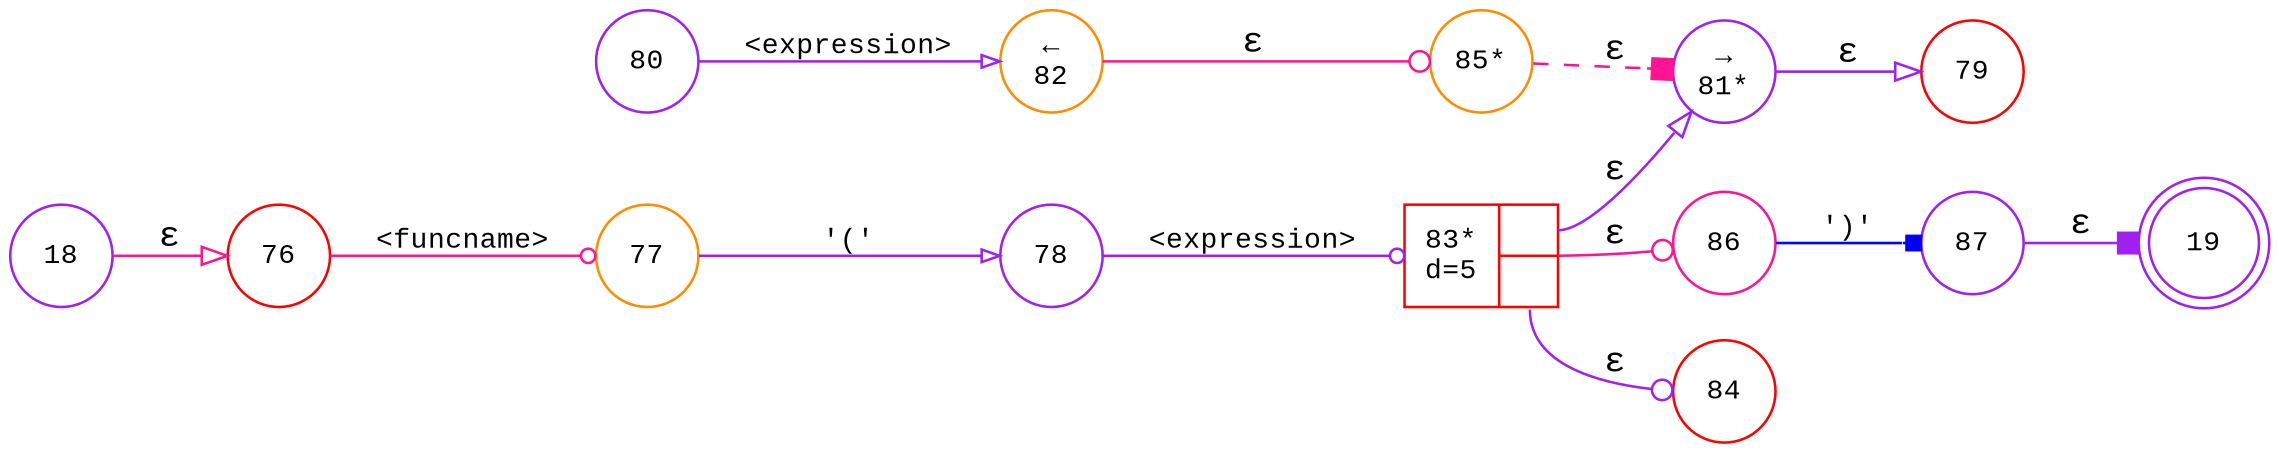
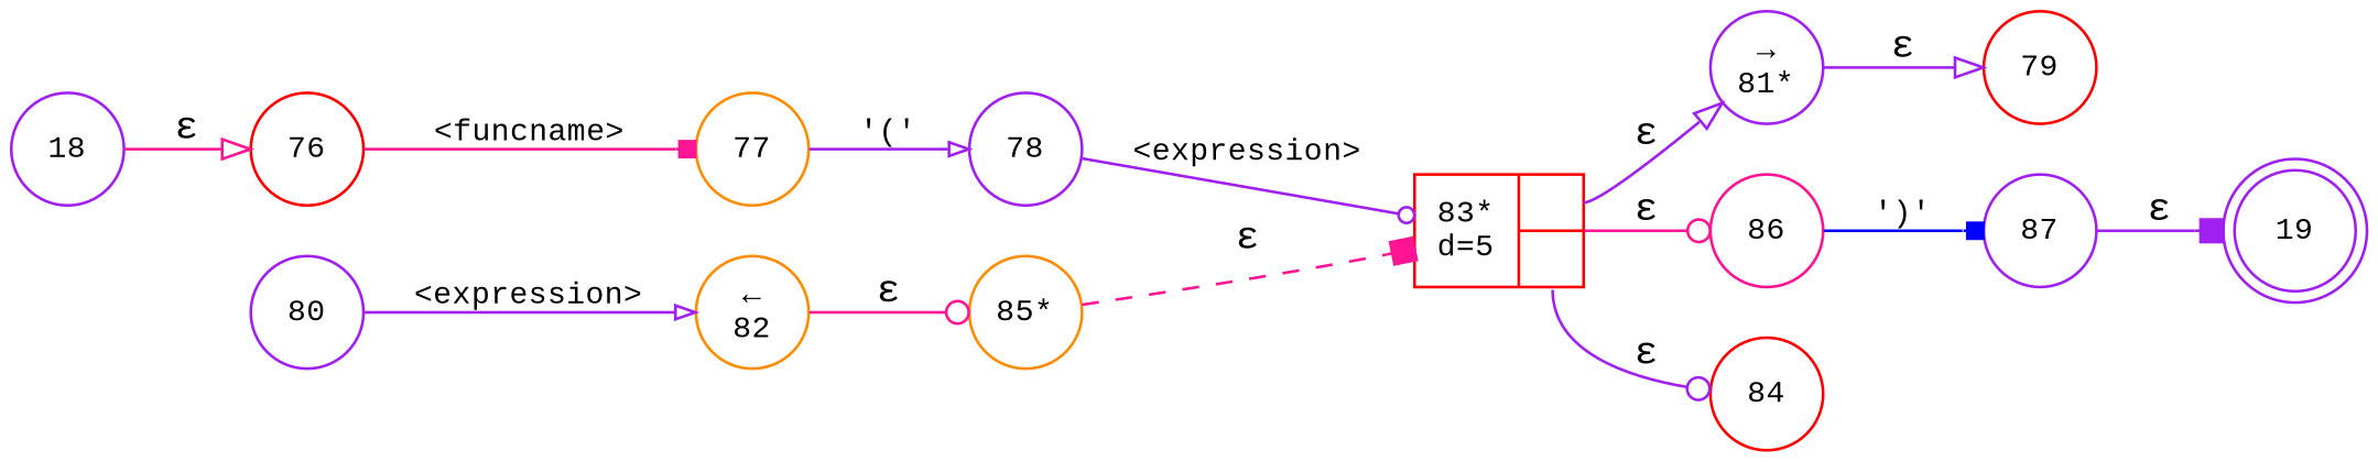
  digraph {
    fontname="Liberation Mono"
    rankdir=LR
    node [color=purple fixedsize=true fontname="Liberation Mono" fontsize=11 shape=circle peripheries=1]
    edge [arrowhead=odot color=purple fontname="Liberation Mono"]
    n1 [label=19 shape=doublecircle width=.6 peripheries=""]
    n2 [color=red label=76 width=.55]
    n3 [color=darkorange label=77 width=.55]
    n4 [label=78 width=.55]
    n5 [color=red fixedsize=false label="{83*\nd=5|{<p0>|<p1>}}" shape=record]
    n6 [label="&rarr;\n81*" width=.55]
    n7 [color=red label=84 width=.55]
    n8 [color=deeppink label=86 width=.55]
    n9 [color=red label=79 width=.55]
    n10 [label=80 width=.55]
    n11 [color=darkorange label="&larr;\n82" width=.55]
    n12 [color=darkorange label="85*" width=.55]
    n13 [label=18 width=.55]
    n14 [label=87 width=.55]
-   n2 -> n3 [arrowsize=.7 color=deeppink fontsize=11 label="<funcname>"]
+   n2 -> n3 [arrowhead=box arrowsize=.7 color=deeppink fontsize=11 label="<funcname>"]
    n3 -> n4 [arrowhead=onormal arrowsize=.7 fontsize=11 label="'('"]
    n4 -> n5 [arrowsize=.7 fontsize=11 label="<expression>"]
    n5 -> n6 [arrowhead=onormal label="&epsilon;" tailport=p0]
    n5 -> n7 [label="&epsilon;" tailport=p1]
    n5 -> n8 [color=deeppink label="&epsilon;"]
    n6 -> n9 [arrowhead=onormal label="&epsilon;"]
    n8 -> n14 [arrowhead=box arrowsize=.7 color=blue fontsize=11 label="')'"]
    n10 -> n11 [arrowhead=onormal arrowsize=.7 fontsize=11 label="<expression>"]
    n11 -> n12 [color=deeppink label="&epsilon;"]
-   n12 -> n6 [arrowhead=box color=deeppink label="&epsilon;" style=dashed]
+   n12 -> n5 [arrowhead=box color=deeppink label="&epsilon;" style=dashed]
    n13 -> n2 [arrowhead=onormal color=deeppink label="&epsilon;"]
    n14 -> n1 [arrowhead=box label="&epsilon;"]
  }
